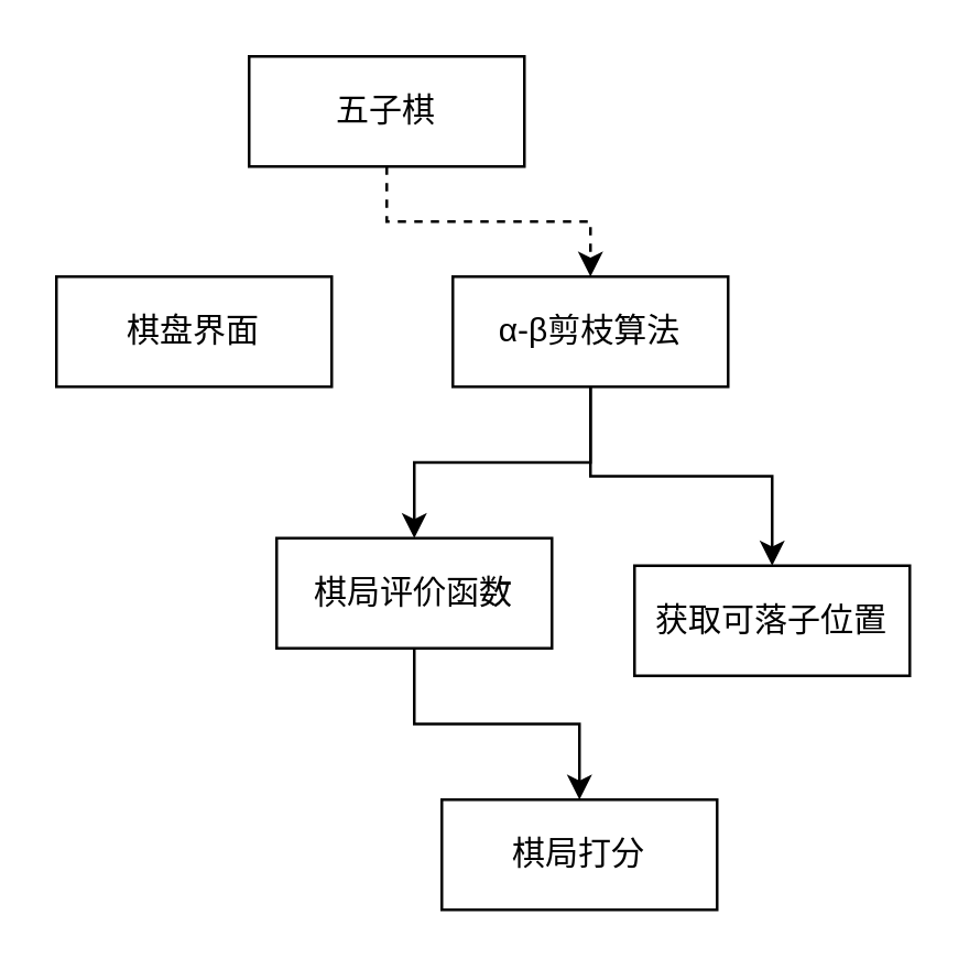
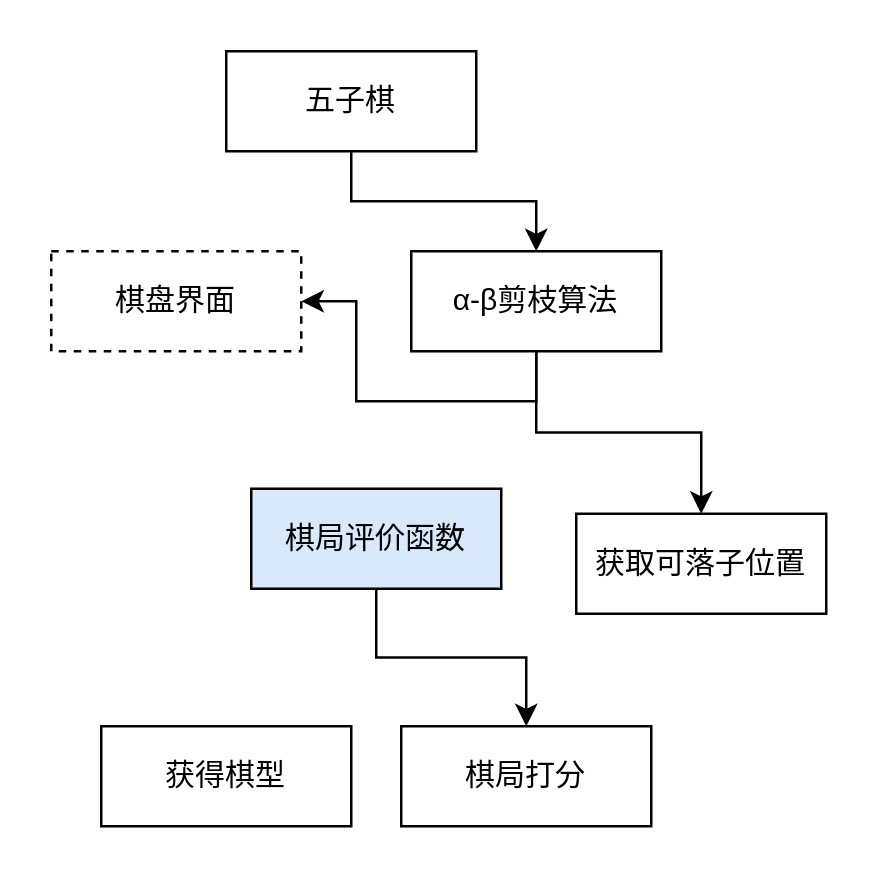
  <mxCell id="0" />
  <mxCell id="1" parent="0" />
- <mxCell id="2" style="edgeStyle=orthogonalEdgeStyle;rounded=0;orthogonalLoop=1;jettySize=auto;html=1;exitX=0.5;exitY=1;exitDx=0;exitDy=0;entryX=0.5;entryY=0;entryDx=0;entryDy=0;dashed=1;" edge="1" parent="1" source="3" target="7"><mxGeometry relative="1" as="geometry" /></mxCell>
+ <mxCell id="2" style="edgeStyle=orthogonalEdgeStyle;rounded=0;orthogonalLoop=1;jettySize=auto;html=1;exitX=0.5;exitY=1;exitDx=0;exitDy=0;entryX=0.5;entryY=0;entryDx=0;entryDy=0;" edge="1" parent="1" source="3" target="7"><mxGeometry relative="1" as="geometry" /></mxCell>
  <mxCell id="3" value="五子棋" style="rounded=0;whiteSpace=wrap;html=1;" vertex="1" parent="1"><mxGeometry x="90" y="20" width="100" height="40" as="geometry" /></mxCell>
- <mxCell id="4" value="棋盘界面" style="rounded=0;whiteSpace=wrap;html=1;" vertex="1" parent="1"><mxGeometry x="20" y="100" width="100" height="40" as="geometry" /></mxCell>
- <mxCell id="5" style="edgeStyle=orthogonalEdgeStyle;rounded=0;orthogonalLoop=1;jettySize=auto;html=1;exitX=0.5;exitY=1;exitDx=0;exitDy=0;" edge="1" parent="1" source="7" target="9"><mxGeometry relative="1" as="geometry" /></mxCell>
+ <mxCell id="4" value="棋盘界面" style="rounded=0;whiteSpace=wrap;html=1;dashed=1;" vertex="1" parent="1"><mxGeometry x="20" y="100" width="100" height="40" as="geometry" /></mxCell>
+ <mxCell id="5" style="edgeStyle=orthogonalEdgeStyle;rounded=0;orthogonalLoop=1;jettySize=auto;html=1;exitX=0.5;exitY=1;exitDx=0;exitDy=0;" edge="1" parent="1" source="7" target="4"><mxGeometry relative="1" as="geometry" /></mxCell>
  <mxCell id="6" style="edgeStyle=orthogonalEdgeStyle;rounded=0;orthogonalLoop=1;jettySize=auto;html=1;exitX=0.5;exitY=1;exitDx=0;exitDy=0;entryX=0.5;entryY=0;entryDx=0;entryDy=0;" edge="1" parent="1" source="7" target="11"><mxGeometry relative="1" as="geometry"><mxPoint x="280" y="200" as="targetPoint" /></mxGeometry></mxCell>
  <mxCell id="7" value="α-β剪枝算法" style="rounded=0;whiteSpace=wrap;html=1;" vertex="1" parent="1"><mxGeometry x="164" y="100" width="100" height="40" as="geometry" /></mxCell>
  <mxCell id="8" style="edgeStyle=orthogonalEdgeStyle;rounded=0;orthogonalLoop=1;jettySize=auto;html=1;exitX=0.5;exitY=1;exitDx=0;exitDy=0;entryX=0.5;entryY=0;entryDx=0;entryDy=0;" edge="1" parent="1" source="9" target="12"><mxGeometry relative="1" as="geometry" /></mxCell>
- <mxCell id="9" value="棋局评价函数" style="rounded=0;whiteSpace=wrap;html=1;" vertex="1" parent="1"><mxGeometry x="100" y="195" width="100" height="40" as="geometry" /></mxCell>
+ <mxCell id="9" value="棋局评价函数" style="rounded=0;whiteSpace=wrap;html=1;fillColor=#dae8fc;" vertex="1" parent="1"><mxGeometry x="100" y="195" width="100" height="40" as="geometry" /></mxCell>
+ <mxCell id="10" value="获得棋型" style="rounded=0;whiteSpace=wrap;html=1;" vertex="1" parent="1"><mxGeometry x="40" y="290" width="100" height="40" as="geometry" /></mxCell>
  <mxCell id="11" value="获取可落子位置" style="rounded=0;whiteSpace=wrap;html=1;" vertex="1" parent="1"><mxGeometry x="230" y="205" width="100" height="40" as="geometry" /></mxCell>
  <mxCell id="12" value="棋局打分" style="rounded=0;whiteSpace=wrap;html=1;" vertex="1" parent="1"><mxGeometry x="160" y="290" width="100" height="40" as="geometry" /></mxCell>
